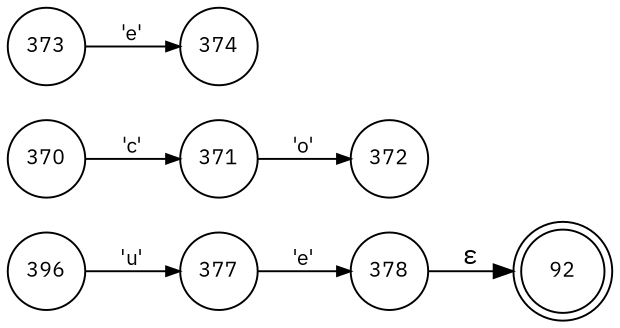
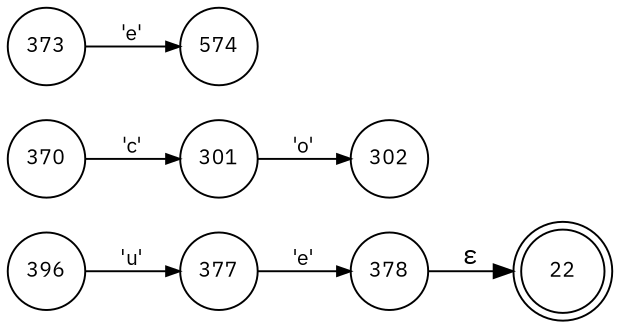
  digraph {
    fontname="IBM Plex Sans"
    rankdir=LR
    node [fixedsize=true fontname="IBM Plex Sans" fontsize=11 shape=circle peripheries=1]
    edge [arrowhead=normal arrowsize=.7 fontname="IBM Plex Sans" fontsize=11]
-   n1 [label=92 shape=doublecircle width=.6 peripheries=""]
+   n1 [label=22 shape=doublecircle width=.6 peripheries=""]
    n2 [label=370 width=.55]
-   n3 [label=371 width=.55]
-   n4 [label=372 width=.55]
+   n3 [label=301 width=.55]
+   n4 [label=302 width=.55]
    n5 [label=373 width=.55]
-   n6 [label=374 width=.55]
+   n6 [label=574 width=.55]
    n7 [label=396 width=.55]
    n8 [label=377 width=.55]
    n9 [label=378 width=.55]
    n2 -> n3 [label="'c'"]
    n3 -> n4 [label="'o'"]
    n5 -> n6 [label="'e'"]
    n7 -> n8 [label="'u'"]
    n8 -> n9 [label="'e'"]
    n9 -> n1 [label="&epsilon;" arrowhead="" arrowsize="" fontsize=""]
  }
